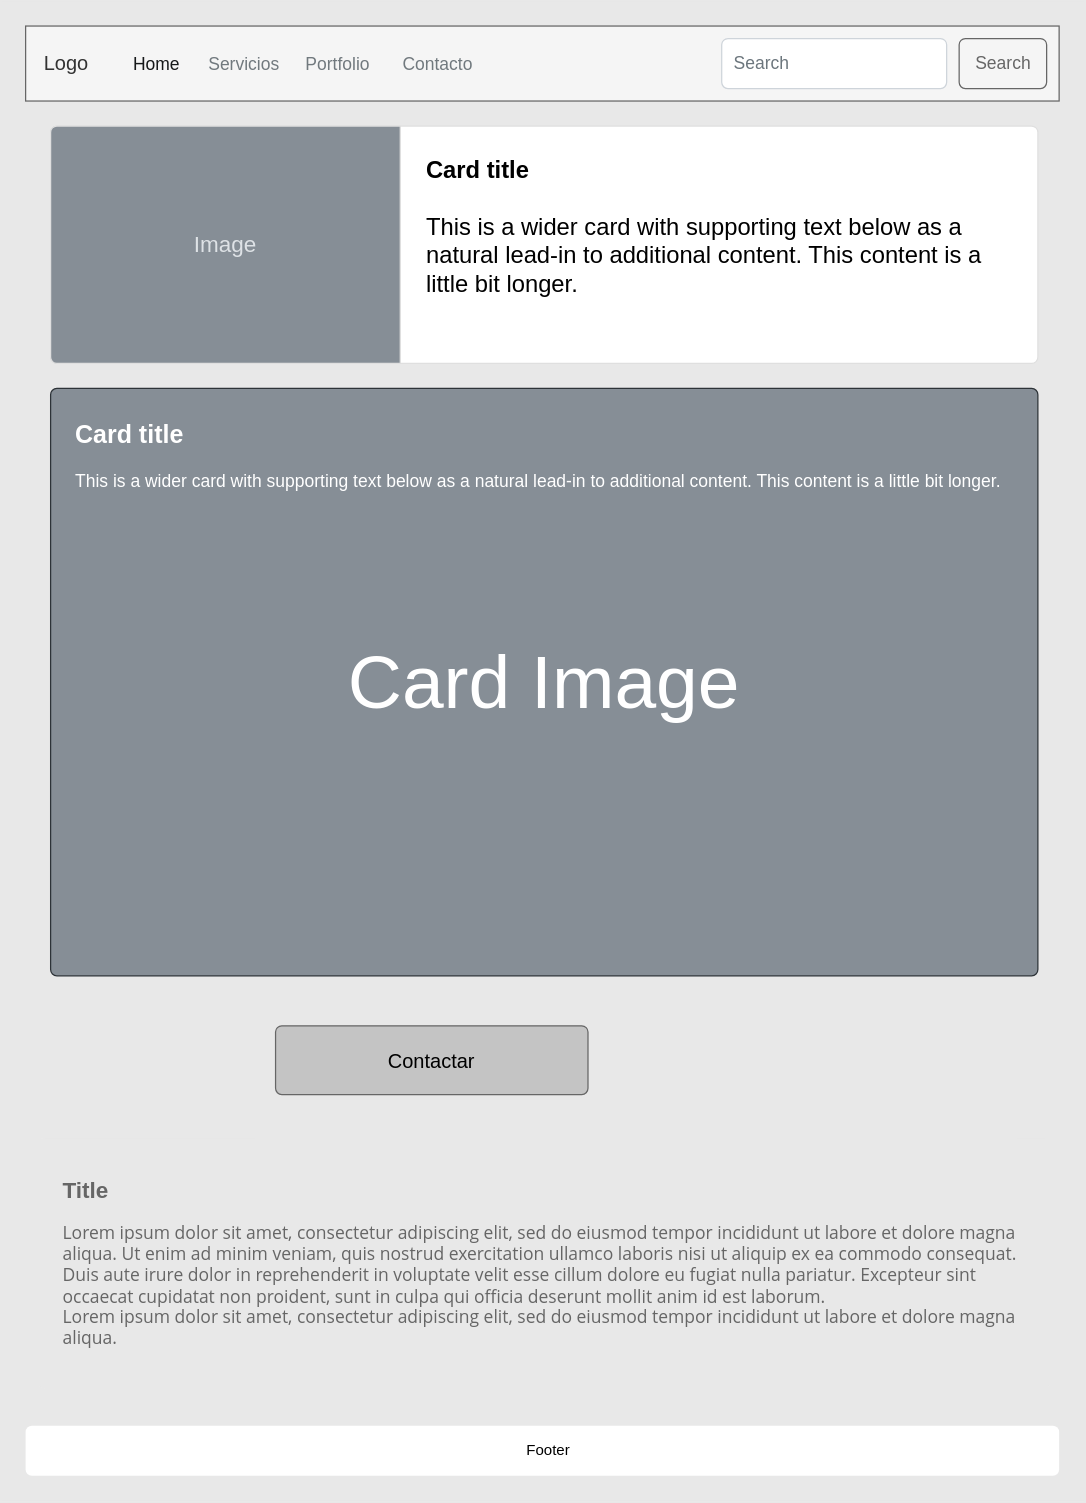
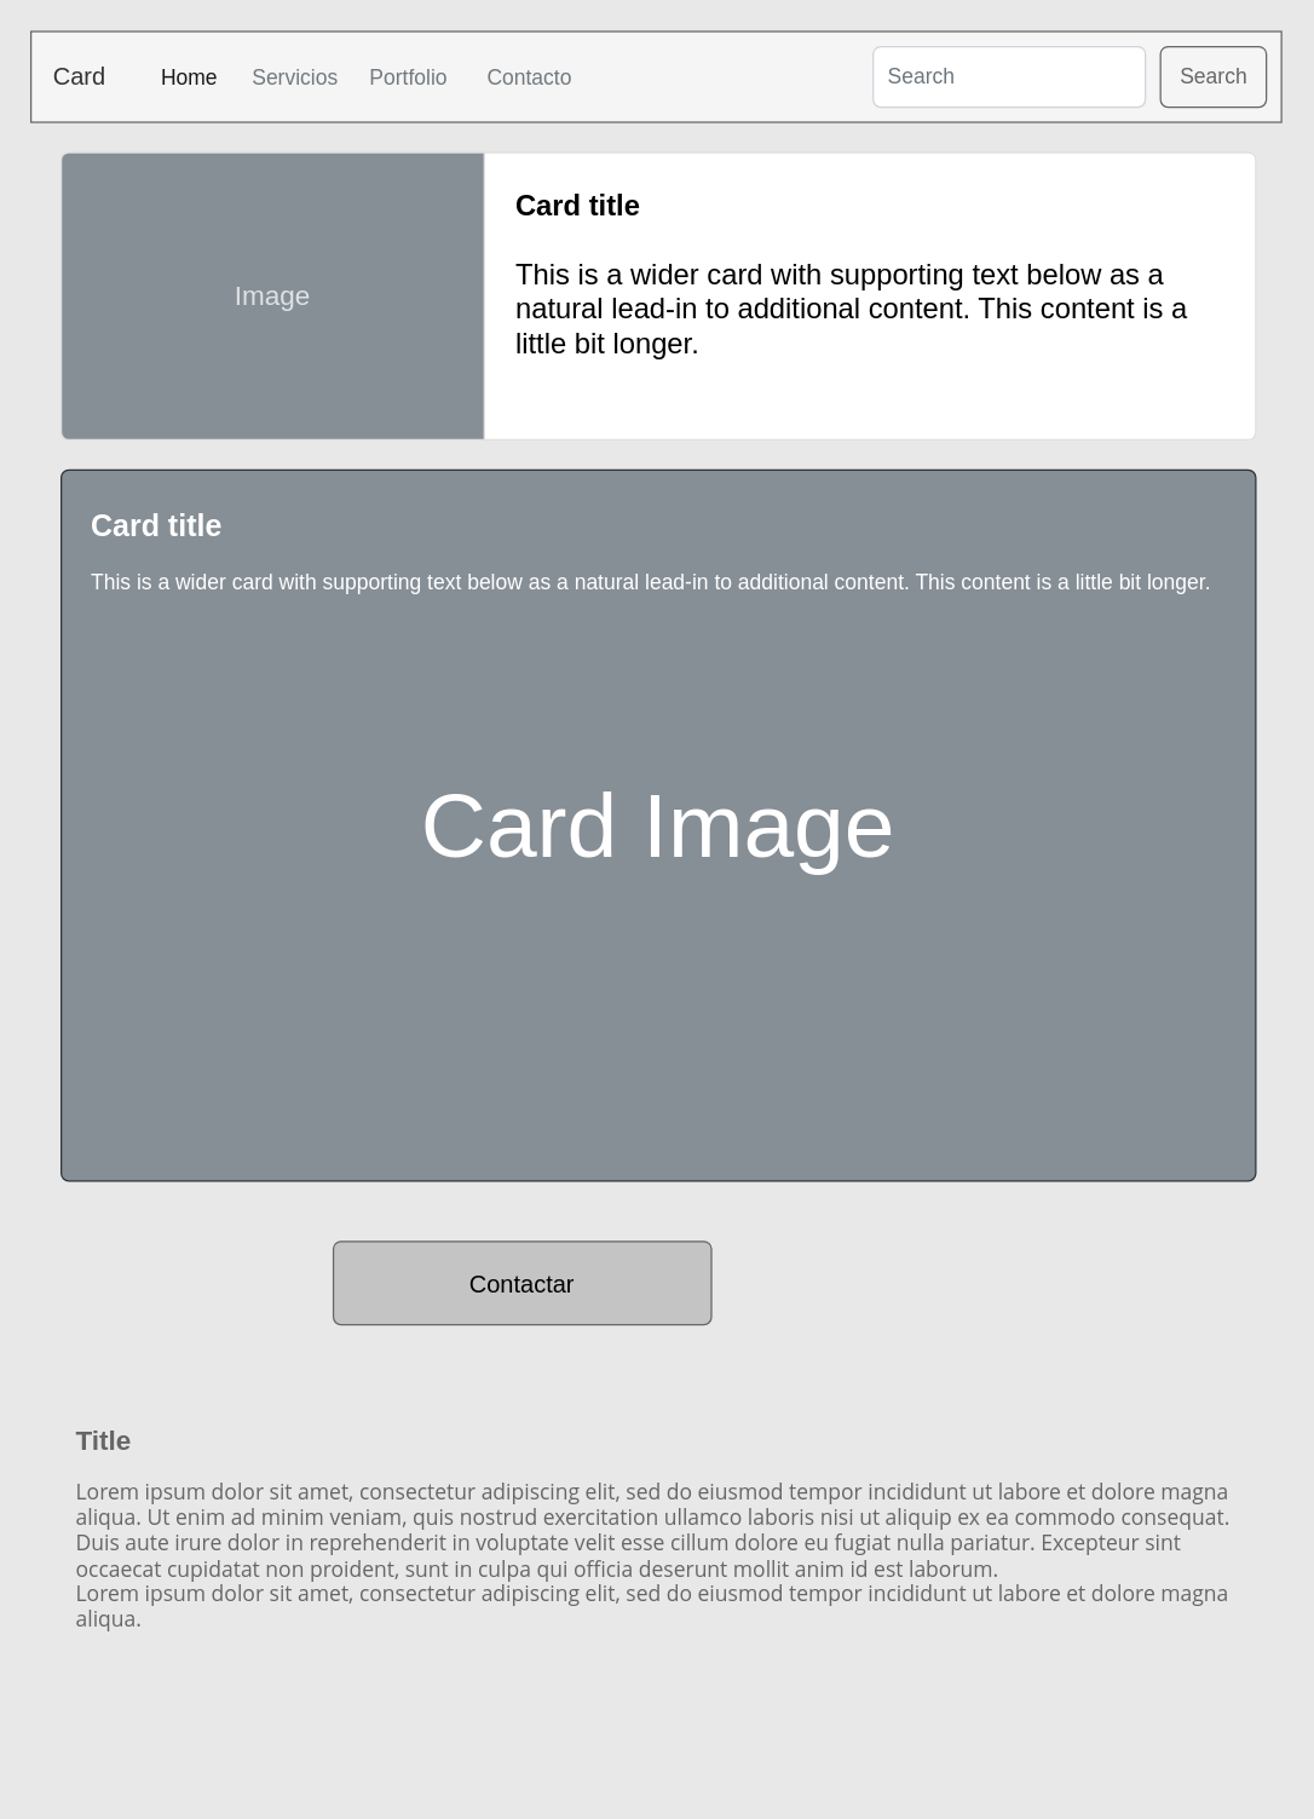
  <mxCell id="0" />
  <mxCell id="1" parent="0" />
- <mxCell id="2" value="Logo" style="html=1;shadow=0;dashed=0;fontSize=16;align=left;spacing=15;fillColor=#f5f5f5;fontColor=#333333;strokeColor=#666666;" vertex="1" parent="1"><mxGeometry width="827" height="60" as="geometry" x="20" y="20" /></mxCell>
+ <mxCell id="2" value="Card" style="html=1;shadow=0;dashed=0;fontSize=16;align=left;spacing=15;fillColor=#f5f5f5;fontColor=#333333;strokeColor=#666666;" vertex="1" parent="1"><mxGeometry width="827" height="60" as="geometry" x="20" y="20" /></mxCell>
  <mxCell id="3" value="Home" style="fillColor=none;strokeColor=none;fontSize=14;fontColor=#161819;align=center;" vertex="1" parent="2"><mxGeometry width="70" height="40" relative="1" as="geometry"><mxPoint x="70" y="10" as="offset" /></mxGeometry></mxCell>
  <mxCell id="4" value="Servicios" style="fillColor=none;strokeColor=none;fontSize=14;fontColor=#71797E;align=center;" vertex="1" parent="2"><mxGeometry width="70" height="40" relative="1" as="geometry"><mxPoint x="140" y="10" as="offset" /></mxGeometry></mxCell>
  <mxCell id="5" value="Portfolio" style="fillColor=none;strokeColor=none;fontSize=14;fontColor=#71797E;align=center;spacingRight=0;" vertex="1" parent="2"><mxGeometry width="80" height="40" relative="1" as="geometry"><mxPoint x="210" y="10" as="offset" /></mxGeometry></mxCell>
  <mxCell id="6" value="Contacto" style="fillColor=none;strokeColor=none;fontSize=14;fontColor=#71797E;align=center;" vertex="1" parent="2"><mxGeometry width="80" height="40" relative="1" as="geometry"><mxPoint x="290" y="10" as="offset" /></mxGeometry></mxCell>
  <mxCell id="7" value="&lt;font color=&quot;#666666&quot;&gt;Search&lt;/font&gt;" style="html=1;shadow=0;dashed=0;shape=mxgraph.bootstrap.rrect;rSize=5;fontSize=14;fontColor=#0085FC;strokeColor=#666666;fillColor=none;" vertex="1" parent="2"><mxGeometry x="1" width="70" height="40" relative="1" as="geometry"><mxPoint x="-80" y="10" as="offset" /></mxGeometry></mxCell>
  <mxCell id="8" value="Search" style="html=1;shadow=0;dashed=0;shape=mxgraph.bootstrap.rrect;rSize=5;fontSize=14;fontColor=#6C767D;strokeColor=#CED4DA;fillColor=#ffffff;align=left;spacing=10;" vertex="1" parent="2"><mxGeometry x="1" width="180" height="40" relative="1" as="geometry"><mxPoint x="-270" y="10" as="offset" /></mxGeometry></mxCell>
  <mxCell id="9" value="&lt;div style=&quot;font-size: 19px;&quot;&gt;&lt;b style=&quot;background-color: initial;&quot;&gt;&lt;font style=&quot;font-size: 19px;&quot;&gt;&amp;nbsp; &amp;nbsp; &amp;nbsp; &amp;nbsp; &amp;nbsp; &amp;nbsp; &amp;nbsp; &amp;nbsp; &amp;nbsp; &amp;nbsp; &amp;nbsp;Card title&lt;/font&gt;&lt;/b&gt;&lt;/div&gt;&lt;div style=&quot;font-size: 19px;&quot;&gt;&lt;font style=&quot;font-size: 19px;&quot;&gt;&lt;br&gt;&lt;/font&gt;&lt;/div&gt;&lt;div style=&quot;font-size: 19px;&quot;&gt;&lt;span style=&quot;background-color: initial;&quot;&gt;&lt;font style=&quot;font-size: 19px;&quot;&gt;&amp;nbsp; &amp;nbsp; &amp;nbsp; &amp;nbsp; &amp;nbsp; &amp;nbsp; &amp;nbsp; &amp;nbsp; &amp;nbsp; &amp;nbsp; &amp;nbsp;This is a wider card with supporting text below as a&amp;nbsp; &amp;nbsp; &amp;nbsp; &amp;nbsp; &amp;nbsp; &amp;nbsp; &amp;nbsp; &amp;nbsp; &amp;nbsp; &amp;nbsp; &amp;nbsp; &amp;nbsp; &amp;nbsp; &amp;nbsp; &amp;nbsp;natural lead-in to additional content. This content is a&amp;nbsp; &amp;nbsp; &amp;nbsp; &amp;nbsp; &amp;nbsp; &amp;nbsp; &amp;nbsp; &amp;nbsp; &amp;nbsp; &amp;nbsp; &amp;nbsp; &amp;nbsp; &amp;nbsp; &amp;nbsp;little bit longer.&lt;/font&gt;&lt;/span&gt;&lt;/div&gt;" style="html=1;shadow=0;dashed=0;shape=mxgraph.bootstrap.rrect;rSize=5;strokeColor=#DFDFDF;html=1;whiteSpace=wrap;fillColor=#ffffff;fontColor=#000000;verticalAlign=top;align=left;spacing=20;fontSize=14;spacingLeft=170;" vertex="1" parent="1"><mxGeometry x="40" y="100" width="790" height="190" as="geometry" /></mxCell>
  <mxCell id="10" value="Image" style="html=1;shadow=0;dashed=0;shape=mxgraph.bootstrap.leftButton;rSize=5;perimeter=none;whiteSpace=wrap;fillColor=#868E96;strokeColor=#DFDFDF;fontColor=#DEE2E6;resizeWidth=1;fontSize=18;" vertex="1" parent="9"><mxGeometry width="279.79" height="190" relative="1" as="geometry" /></mxCell>
  <mxCell id="11" value="Card Image" style="html=1;shadow=0;dashed=0;shape=mxgraph.bootstrap.rrect;rSize=5;strokeColor=#2D3338;html=1;whiteSpace=wrap;fillColor=#868E96;fontColor=#ffffff;verticalAlign=middle;align=center;spacing=20;fontSize=60;" vertex="1" parent="1"><mxGeometry x="40" y="310" width="790" height="470" as="geometry" /></mxCell>
  <mxCell id="12" value="&lt;b&gt;&lt;font style=&quot;font-size: 20px&quot;&gt;Card title&lt;/font&gt;&lt;/b&gt;&lt;br&gt;&lt;br&gt;This is a wider card with supporting text below as a natural lead-in to additional content. This content is a little bit longer.&lt;br&gt;&lt;br&gt;" style="fillColor=none;strokeColor=none;fontColor=#ffffff;html=1;verticalAlign=top;align=left;spacing=20;fontSize=14;" vertex="1" parent="11"><mxGeometry width="800" height="120" relative="1" as="geometry" /></mxCell>
  <mxCell id="13" value="Contactar" style="html=1;shadow=0;dashed=0;shape=mxgraph.bootstrap.rrect;rSize=5;strokeColor=#666666;strokeWidth=1;fillColor=#C4C4C4;whiteSpace=wrap;align=center;verticalAlign=middle;spacingLeft=0;fontStyle=0;fontSize=16;spacing=5;gradientColor=none;" vertex="1" parent="1"><mxGeometry x="220" y="820" width="250" height="55" as="geometry" /></mxCell>
  <mxCell id="14" value="&lt;font color=&quot;#666666&quot;&gt;&lt;font size=&quot;1&quot;&gt;&lt;b style=&quot;font-size: 18px&quot;&gt;Title&lt;/b&gt;&lt;/font&gt;&lt;br&gt;&lt;br&gt;&lt;font style=&quot;font-size: 14px&quot;&gt;&lt;span style=&quot;font-family: &amp;quot;open sans&amp;quot; , &amp;quot;arial&amp;quot; , sans-serif ; text-align: justify&quot;&gt;&lt;font style=&quot;font-size: 14px&quot;&gt;Lorem ipsum dolor sit amet, consectetur adipiscing elit, sed do eiusmod tempor incididunt ut labore et dolore magna aliqua. Ut enim ad minim veniam, quis nostrud exercitation ullamco laboris nisi ut aliquip ex ea commodo consequat. Duis aute irure dolor in reprehenderit in voluptate velit esse cillum dolore eu fugiat nulla pariatur. Excepteur sint occaecat cupidatat non proident, sunt in culpa qui officia deserunt mollit anim id est laborum.&lt;/font&gt;&lt;/span&gt;&lt;/font&gt;&lt;font style=&quot;font-size: 14px&quot;&gt;&lt;br&gt;&lt;span style=&quot;font-family: &amp;quot;open sans&amp;quot; , &amp;quot;arial&amp;quot; , sans-serif ; text-align: justify&quot;&gt;Lorem ipsum dolor sit amet, consectetur adipiscing elit, sed do eiusmod tempor incididunt ut labore et dolore magna aliqua.&lt;/span&gt;&lt;/font&gt;&lt;/font&gt;" style="html=1;shadow=0;dashed=0;shape=mxgraph.bootstrap.rrect;rSize=5;strokeColor=none;strokeWidth=1;fillColor=#E8E8E8;fontColor=#59B958;whiteSpace=wrap;align=left;verticalAlign=middle;spacing=20;" vertex="1" parent="1"><mxGeometry x="30" y="910" width="810" height="200" as="geometry" /></mxCell>
- <mxCell id="15" value="Footer" style="html=1;shadow=0;dashed=0;shape=mxgraph.bootstrap.rrect;rSize=5;strokeWidth=1;whiteSpace=wrap;align=center;verticalAlign=middle;spacingLeft=10;strokeColor=none;" vertex="1" parent="1"><mxGeometry y="1140" width="827" height="40" as="geometry" x="20" /></mxCell>
